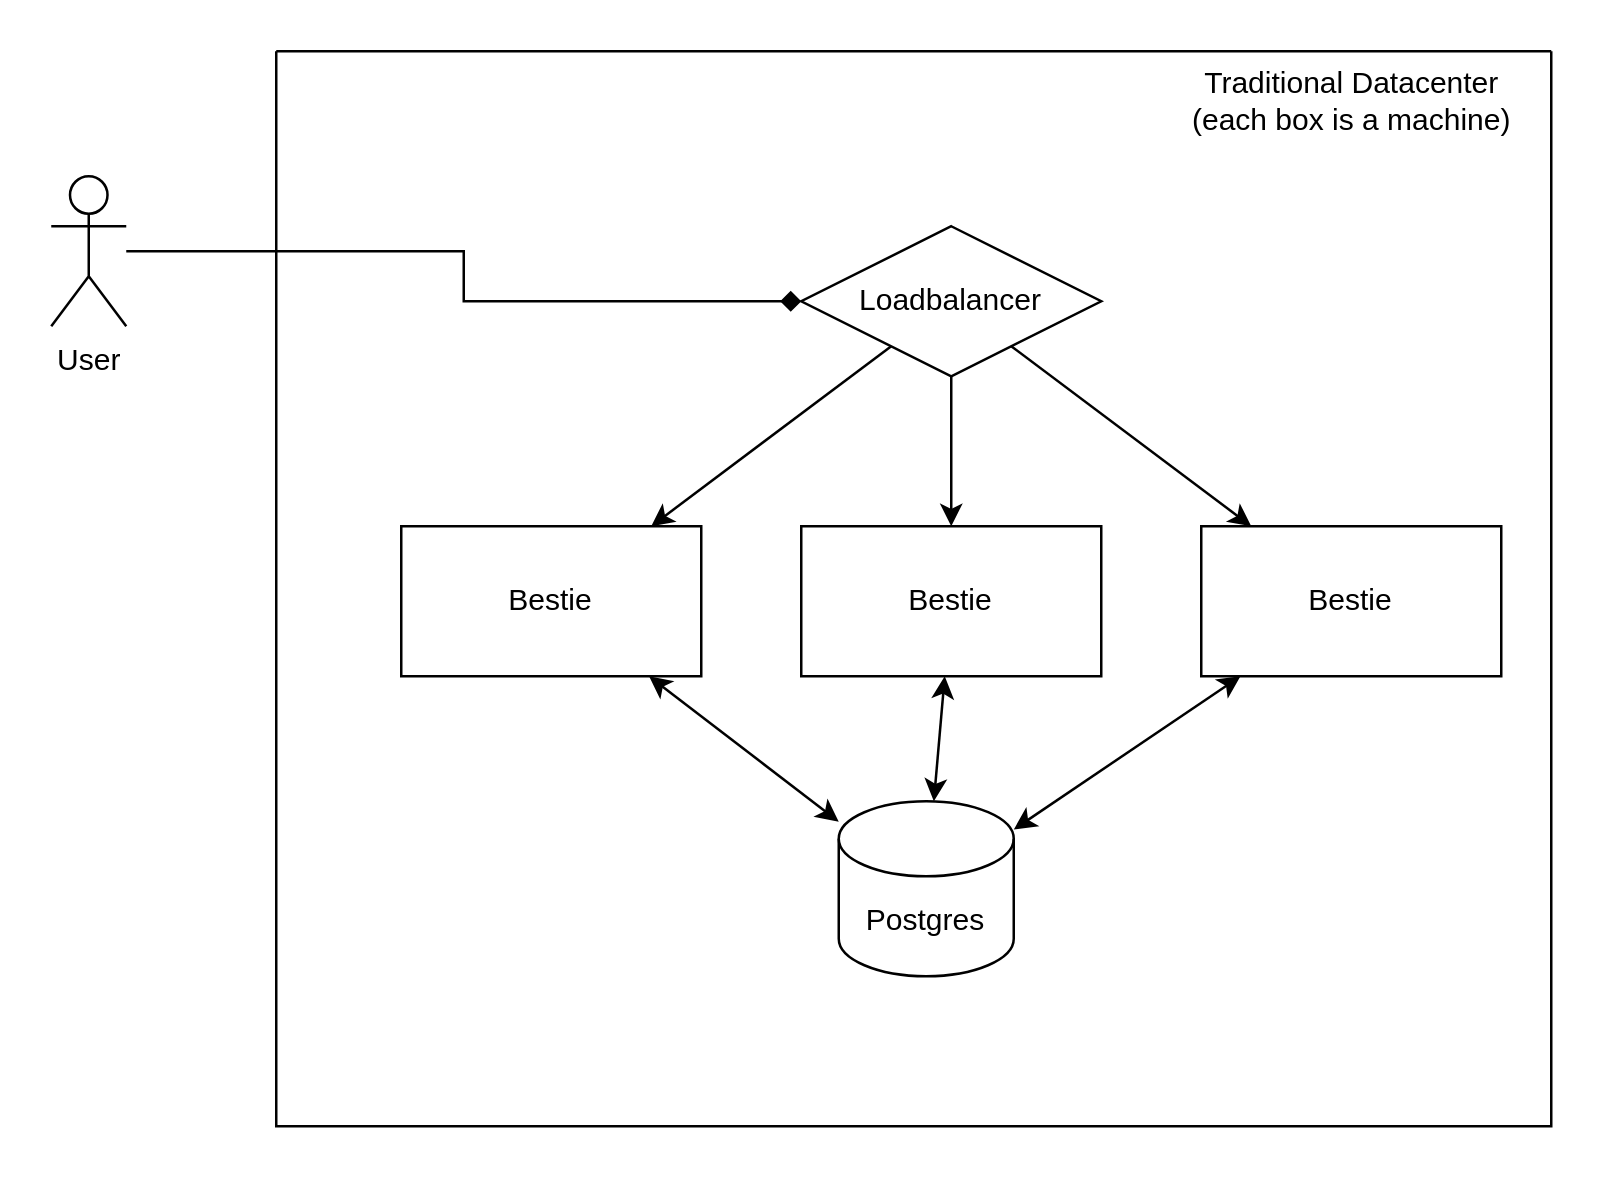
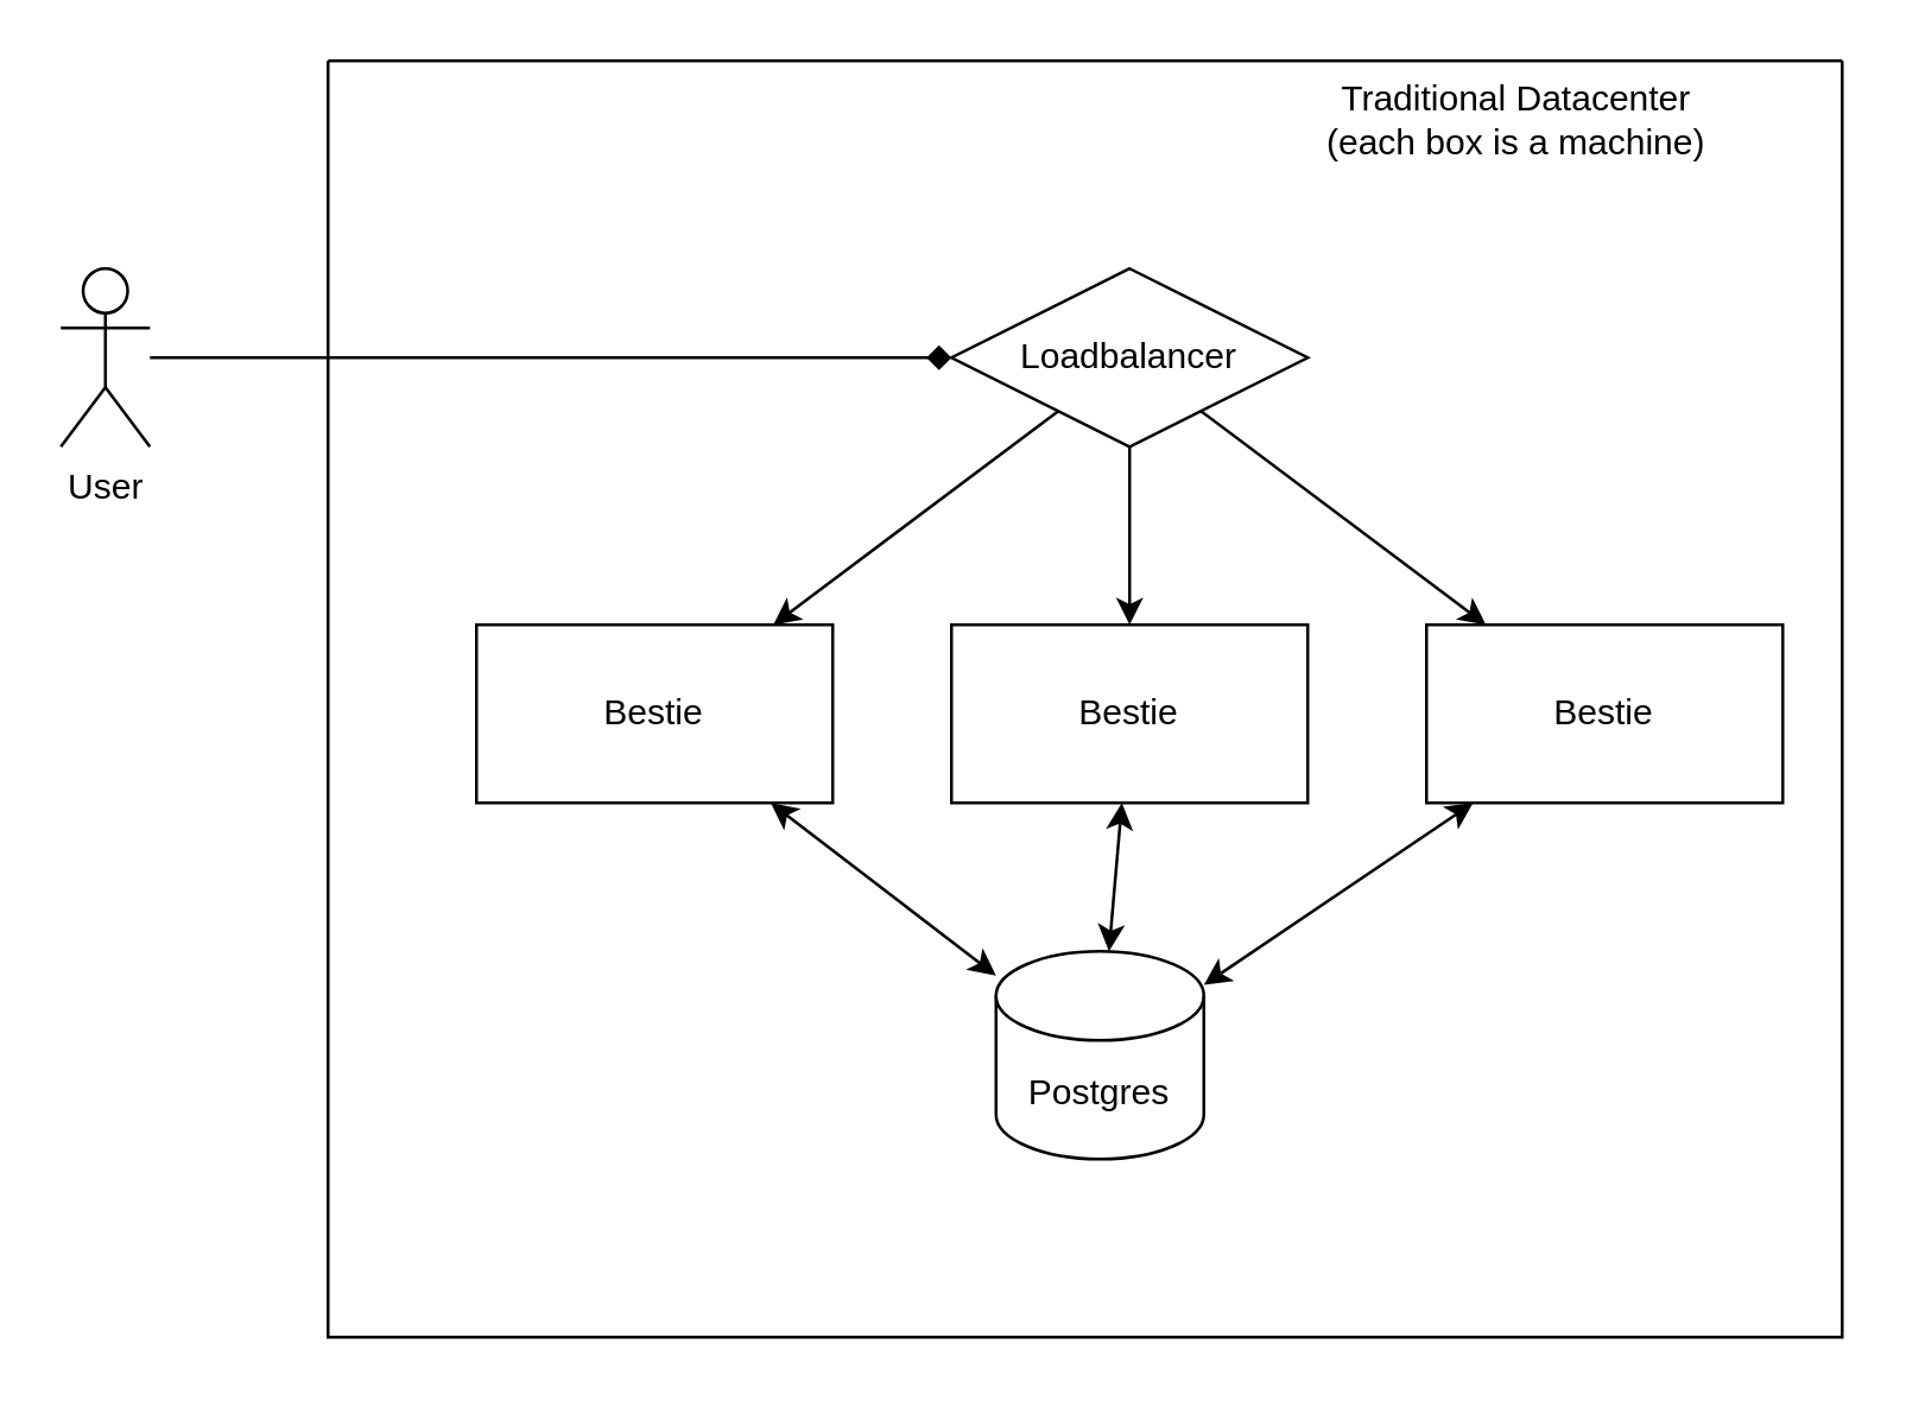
  <mxCell id="0" />
  <mxCell id="1" parent="0" />
  <mxCell id="2" value="Bestie" style="rounded=0;whiteSpace=wrap;html=1;" parent="1" vertex="1"><mxGeometry x="160" y="210" width="120" height="60" as="geometry" /></mxCell>
  <mxCell id="3" value="Bestie" style="rounded=0;whiteSpace=wrap;html=1;" parent="1" vertex="1"><mxGeometry x="320" y="210" width="120" height="60" as="geometry" /></mxCell>
  <mxCell id="4" value="Bestie" style="rounded=0;whiteSpace=wrap;html=1;" parent="1" vertex="1"><mxGeometry x="480" y="210" width="120" height="60" as="geometry" /></mxCell>
  <mxCell id="5" value="Loadbalancer" style="rhombus;whiteSpace=wrap;html=1;" parent="1" vertex="1"><mxGeometry x="320" y="90" width="120" height="60" as="geometry" /></mxCell>
  <mxCell id="6" value="" style="edgeStyle=orthogonalEdgeStyle;rounded=0;orthogonalLoop=1;jettySize=auto;html=1;endArrow=diamond;" parent="1" source="7" target="5" edge="1"><mxGeometry relative="1" as="geometry" /></mxCell>
- <mxCell id="7" value="User" style="shape=umlActor;verticalLabelPosition=bottom;verticalAlign=top;html=1;outlineConnect=0;" parent="1" vertex="1"><mxGeometry x="20" y="70" width="30" height="60" as="geometry" /></mxCell>
+ <mxCell id="7" value="User" style="shape=umlActor;verticalLabelPosition=bottom;verticalAlign=top;html=1;outlineConnect=0;" parent="1" vertex="1"><mxGeometry x="20" y="90" width="30" height="60" as="geometry" /></mxCell>
  <mxCell id="8" value="" style="endArrow=classic;startArrow=classic;html=1;rounded=0;" parent="1" source="2" target="15" edge="1"><mxGeometry width="50" height="50" relative="1" as="geometry"><mxPoint x="320" y="410" as="sourcePoint" /><mxPoint x="370" y="360" as="targetPoint" /></mxGeometry></mxCell>
  <mxCell id="9" value="" style="endArrow=classic;startArrow=classic;html=1;rounded=0;" parent="1" source="3" target="15" edge="1"><mxGeometry width="50" height="50" relative="1" as="geometry"><mxPoint x="320" y="410" as="sourcePoint" /><mxPoint x="370" y="360" as="targetPoint" /></mxGeometry></mxCell>
  <mxCell id="10" value="" style="endArrow=classic;startArrow=classic;html=1;rounded=0;" parent="1" source="4" target="15" edge="1"><mxGeometry width="50" height="50" relative="1" as="geometry"><mxPoint x="320" y="410" as="sourcePoint" /><mxPoint x="370" y="360" as="targetPoint" /></mxGeometry></mxCell>
  <mxCell id="11" value="" style="endArrow=classic;html=1;rounded=0;" parent="1" source="5" target="2" edge="1"><mxGeometry width="50" height="50" relative="1" as="geometry"><mxPoint x="320" y="410" as="sourcePoint" /><mxPoint x="370" y="360" as="targetPoint" /></mxGeometry></mxCell>
  <mxCell id="12" value="" style="endArrow=classic;html=1;rounded=0;" parent="1" source="5" target="3" edge="1"><mxGeometry width="50" height="50" relative="1" as="geometry"><mxPoint x="320" y="410" as="sourcePoint" /><mxPoint x="370" y="360" as="targetPoint" /></mxGeometry></mxCell>
  <mxCell id="13" value="" style="endArrow=classic;html=1;rounded=0;" parent="1" source="5" target="4" edge="1"><mxGeometry width="50" height="50" relative="1" as="geometry"><mxPoint x="320" y="410" as="sourcePoint" /><mxPoint x="370" y="360" as="targetPoint" /></mxGeometry></mxCell>
  <mxCell id="14" value="" style="swimlane;startSize=0;" parent="1" vertex="1"><mxGeometry x="110" y="20" width="510" height="430" as="geometry"><mxRectangle x="220" y="280" width="50" height="40" as="alternateBounds" /></mxGeometry></mxCell>
  <mxCell id="15" value="Postgres" style="shape=cylinder3;whiteSpace=wrap;html=1;boundedLbl=1;backgroundOutline=1;size=15;" parent="14" vertex="1"><mxGeometry x="225" y="300" width="70" height="70" as="geometry" /></mxCell>
- <mxCell id="16" value="Traditional Datacenter&lt;br&gt;(each box is a machine)" style="text;html=1;align=center;verticalAlign=middle;resizable=0;points=[];autosize=1;strokeColor=none;fillColor=none;" parent="14" vertex="1"><mxGeometry x="360" y="5" width="140" height="30" as="geometry" /></mxCell>
+ <mxCell id="16" value="Traditional Datacenter&lt;br&gt;(each box is a machine)" style="text;html=1;align=center;verticalAlign=middle;resizable=0;points=[];autosize=1;strokeColor=none;fillColor=none;" parent="14" vertex="1"><mxGeometry x="330" y="5" width="140" height="30" as="geometry" /></mxCell>
